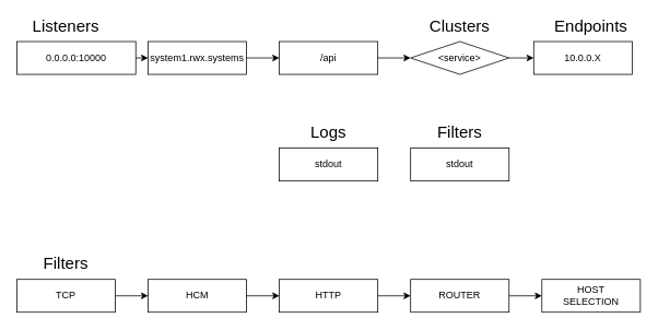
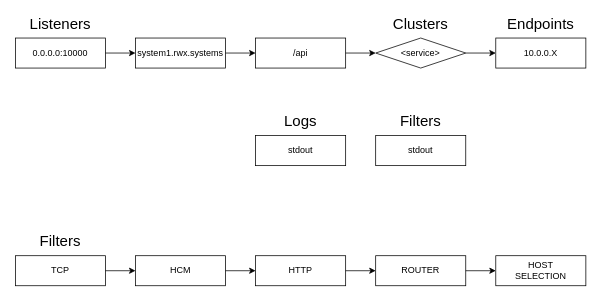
  <mxCell id="0" />
  <mxCell id="1" parent="0" />
  <mxCell id="2" style="edgeStyle=orthogonalEdgeStyle;rounded=0;orthogonalLoop=1;jettySize=auto;html=1;exitX=1;exitY=0.5;exitDx=0;exitDy=0;entryX=0;entryY=0.5;entryDx=0;entryDy=0;fontSize=20;" edge="1" parent="1" source="3" target="6"><mxGeometry relative="1" as="geometry" /></mxCell>
- <mxCell id="3" value="0.0.0.0:10000" style="rounded=0;whiteSpace=wrap;html=1;fillColor=none;" vertex="1" parent="1"><mxGeometry x="20" y="50" width="145" height="40" as="geometry" /></mxCell>
+ <mxCell id="3" value="0.0.0.0:10000" style="rounded=0;whiteSpace=wrap;html=1;fillColor=none;" vertex="1" parent="1"><mxGeometry x="20" y="50" width="120" height="40" as="geometry" /></mxCell>
  <mxCell id="4" value="Listeners" style="text;html=1;strokeColor=none;fillColor=none;align=center;verticalAlign=middle;whiteSpace=wrap;rounded=0;fontStyle=0;fontSize=20;" vertex="1" parent="1"><mxGeometry x="20" y="20" width="120" height="20" as="geometry" /></mxCell>
  <mxCell id="5" style="edgeStyle=orthogonalEdgeStyle;rounded=0;orthogonalLoop=1;jettySize=auto;html=1;exitX=1;exitY=0.5;exitDx=0;exitDy=0;entryX=0;entryY=0.5;entryDx=0;entryDy=0;fontSize=20;" edge="1" parent="1" source="6" target="8"><mxGeometry relative="1" as="geometry" /></mxCell>
  <mxCell id="6" value="system1.rwx.systems" style="rounded=0;whiteSpace=wrap;html=1;fillColor=none;" vertex="1" parent="1"><mxGeometry x="180" y="50" width="120" height="40" as="geometry" /></mxCell>
  <mxCell id="7" style="edgeStyle=orthogonalEdgeStyle;rounded=0;orthogonalLoop=1;jettySize=auto;html=1;exitX=1;exitY=0.5;exitDx=0;exitDy=0;fontSize=20;" edge="1" parent="1" source="8" target="10"><mxGeometry relative="1" as="geometry" /></mxCell>
  <mxCell id="8" value="/api" style="rounded=0;whiteSpace=wrap;html=1;fillColor=none;" vertex="1" parent="1"><mxGeometry x="340" y="50" width="120" height="40" as="geometry" /></mxCell>
  <mxCell id="9" style="edgeStyle=orthogonalEdgeStyle;rounded=0;orthogonalLoop=1;jettySize=auto;html=1;exitX=1;exitY=0.5;exitDx=0;exitDy=0;entryX=0;entryY=0.5;entryDx=0;entryDy=0;fontSize=20;" edge="1" parent="1" source="10" target="14"><mxGeometry relative="1" as="geometry" /></mxCell>
  <mxCell id="10" value="&amp;lt;service&amp;gt;" style="rhombus;whiteSpace=wrap;html=1;fillColor=none;" vertex="1" parent="1"><mxGeometry x="500" y="50" width="120" height="40" as="geometry" /></mxCell>
  <mxCell id="11" value="Clusters" style="text;html=1;strokeColor=none;fillColor=none;align=center;verticalAlign=middle;whiteSpace=wrap;rounded=0;fontStyle=0;fontSize=20;" vertex="1" parent="1"><mxGeometry x="500" y="20" width="120" height="20" as="geometry" /></mxCell>
  <mxCell id="12" value="stdout" style="rounded=0;whiteSpace=wrap;html=1;fillColor=none;" vertex="1" parent="1"><mxGeometry x="340" y="180" width="120" height="40" as="geometry" /></mxCell>
  <mxCell id="13" value="Logs" style="text;html=1;strokeColor=none;fillColor=none;align=center;verticalAlign=middle;whiteSpace=wrap;rounded=0;fontStyle=0;fontSize=20;" vertex="1" parent="1"><mxGeometry x="340" y="150" width="120" height="20" as="geometry" /></mxCell>
- <mxCell id="14" value="10.0.0.X" style="rounded=0;whiteSpace=wrap;html=1;fillColor=none;" vertex="1" parent="1"><mxGeometry x="650" y="50" width="120" height="40" as="geometry" /></mxCell>
+ <mxCell id="14" value="10.0.0.X" style="rounded=0;whiteSpace=wrap;html=1;fillColor=none;" vertex="1" parent="1"><mxGeometry x="660" y="50" width="120" height="40" as="geometry" /></mxCell>
  <mxCell id="15" value="Endpoints" style="text;html=1;strokeColor=none;fillColor=none;align=center;verticalAlign=middle;whiteSpace=wrap;rounded=0;fontStyle=0;fontSize=20;" vertex="1" parent="1"><mxGeometry x="660" y="20" width="120" height="20" as="geometry" /></mxCell>
  <mxCell id="16" value="stdout" style="rounded=0;whiteSpace=wrap;html=1;fillColor=none;" vertex="1" parent="1"><mxGeometry x="500" y="180" width="120" height="40" as="geometry" /></mxCell>
  <mxCell id="17" value="Filters" style="text;html=1;strokeColor=none;fillColor=none;align=center;verticalAlign=middle;whiteSpace=wrap;rounded=0;fontStyle=0;fontSize=20;" vertex="1" parent="1"><mxGeometry x="500" y="150" width="120" height="20" as="geometry" /></mxCell>
  <mxCell id="18" style="edgeStyle=orthogonalEdgeStyle;rounded=0;orthogonalLoop=1;jettySize=auto;html=1;exitX=1;exitY=0.5;exitDx=0;exitDy=0;entryX=0;entryY=0.5;entryDx=0;entryDy=0;fontSize=20;" edge="1" parent="1" source="19" target="22"><mxGeometry relative="1" as="geometry" /></mxCell>
  <mxCell id="19" value="TCP" style="rounded=0;whiteSpace=wrap;html=1;fillColor=none;" vertex="1" parent="1"><mxGeometry x="20" y="340" width="120" height="40" as="geometry" /></mxCell>
  <mxCell id="20" value="Filters" style="text;html=1;strokeColor=none;fillColor=none;align=center;verticalAlign=middle;whiteSpace=wrap;rounded=0;fontStyle=0;fontSize=20;" vertex="1" parent="1"><mxGeometry x="20" y="310" width="120" height="20" as="geometry" /></mxCell>
  <mxCell id="21" style="edgeStyle=orthogonalEdgeStyle;rounded=0;orthogonalLoop=1;jettySize=auto;html=1;exitX=1;exitY=0.5;exitDx=0;exitDy=0;entryX=0;entryY=0.5;entryDx=0;entryDy=0;fontSize=20;" edge="1" parent="1" source="22" target="24"><mxGeometry relative="1" as="geometry" /></mxCell>
  <mxCell id="22" value="HCM" style="rounded=0;whiteSpace=wrap;html=1;fillColor=none;" vertex="1" parent="1"><mxGeometry x="180" y="340" width="120" height="40" as="geometry" /></mxCell>
  <mxCell id="23" style="edgeStyle=orthogonalEdgeStyle;rounded=0;orthogonalLoop=1;jettySize=auto;html=1;exitX=1;exitY=0.5;exitDx=0;exitDy=0;entryX=0;entryY=0.5;entryDx=0;entryDy=0;fontSize=20;" edge="1" parent="1" source="24" target="26"><mxGeometry relative="1" as="geometry" /></mxCell>
  <mxCell id="24" value="HTTP" style="rounded=0;whiteSpace=wrap;html=1;fillColor=none;" vertex="1" parent="1"><mxGeometry x="340" y="340" width="120" height="40" as="geometry" /></mxCell>
  <mxCell id="25" style="edgeStyle=orthogonalEdgeStyle;rounded=0;orthogonalLoop=1;jettySize=auto;html=1;exitX=1;exitY=0.5;exitDx=0;exitDy=0;fontSize=20;" edge="1" parent="1" source="26" target="27"><mxGeometry relative="1" as="geometry" /></mxCell>
  <mxCell id="26" value="ROUTER" style="rounded=0;whiteSpace=wrap;html=1;fillColor=none;" vertex="1" parent="1"><mxGeometry x="500" y="340" width="120" height="40" as="geometry" /></mxCell>
  <mxCell id="27" value="HOST&lt;br&gt;SELECTION" style="rounded=0;whiteSpace=wrap;html=1;fillColor=none;" vertex="1" parent="1"><mxGeometry x="660" y="340" width="120" height="40" as="geometry" /></mxCell>
